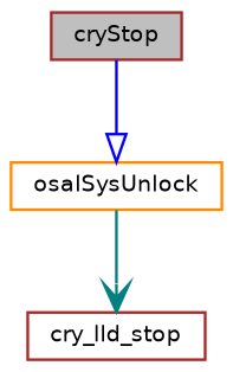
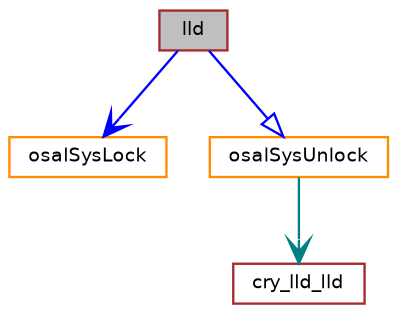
  digraph {
    rankdir=TB
    node [color=brown fontname=Helvetica fontsize=8 shape=record]
    edge [arrowhead=vee color=blue fontname=Helvetica fontsize=8 labelfontname=Helvetica labelfontsize=8 style=solid]
-   n1 [fillcolor=grey75 fontcolor=black height=0.2 label=cryStop style=filled width=0.4]
+   n1 [fillcolor=grey75 fontcolor=black height=0.2 label=lld style=filled width=0.4]
+   n2 [color=darkorange height=0.2 label=osalSysLock width=0.4]
    n3 [color=darkorange height=0.2 label=osalSysUnlock width=0.4]
-   n4 [height=0.2 label=cry_lld_stop width=0.4]
+   n4 [height=0.2 label=cry_lld_lld width=0.4]
+   n1 -> n2
    n1 -> n3 [arrowhead=onormal]
    n3 -> n4 [color=teal]
  }
